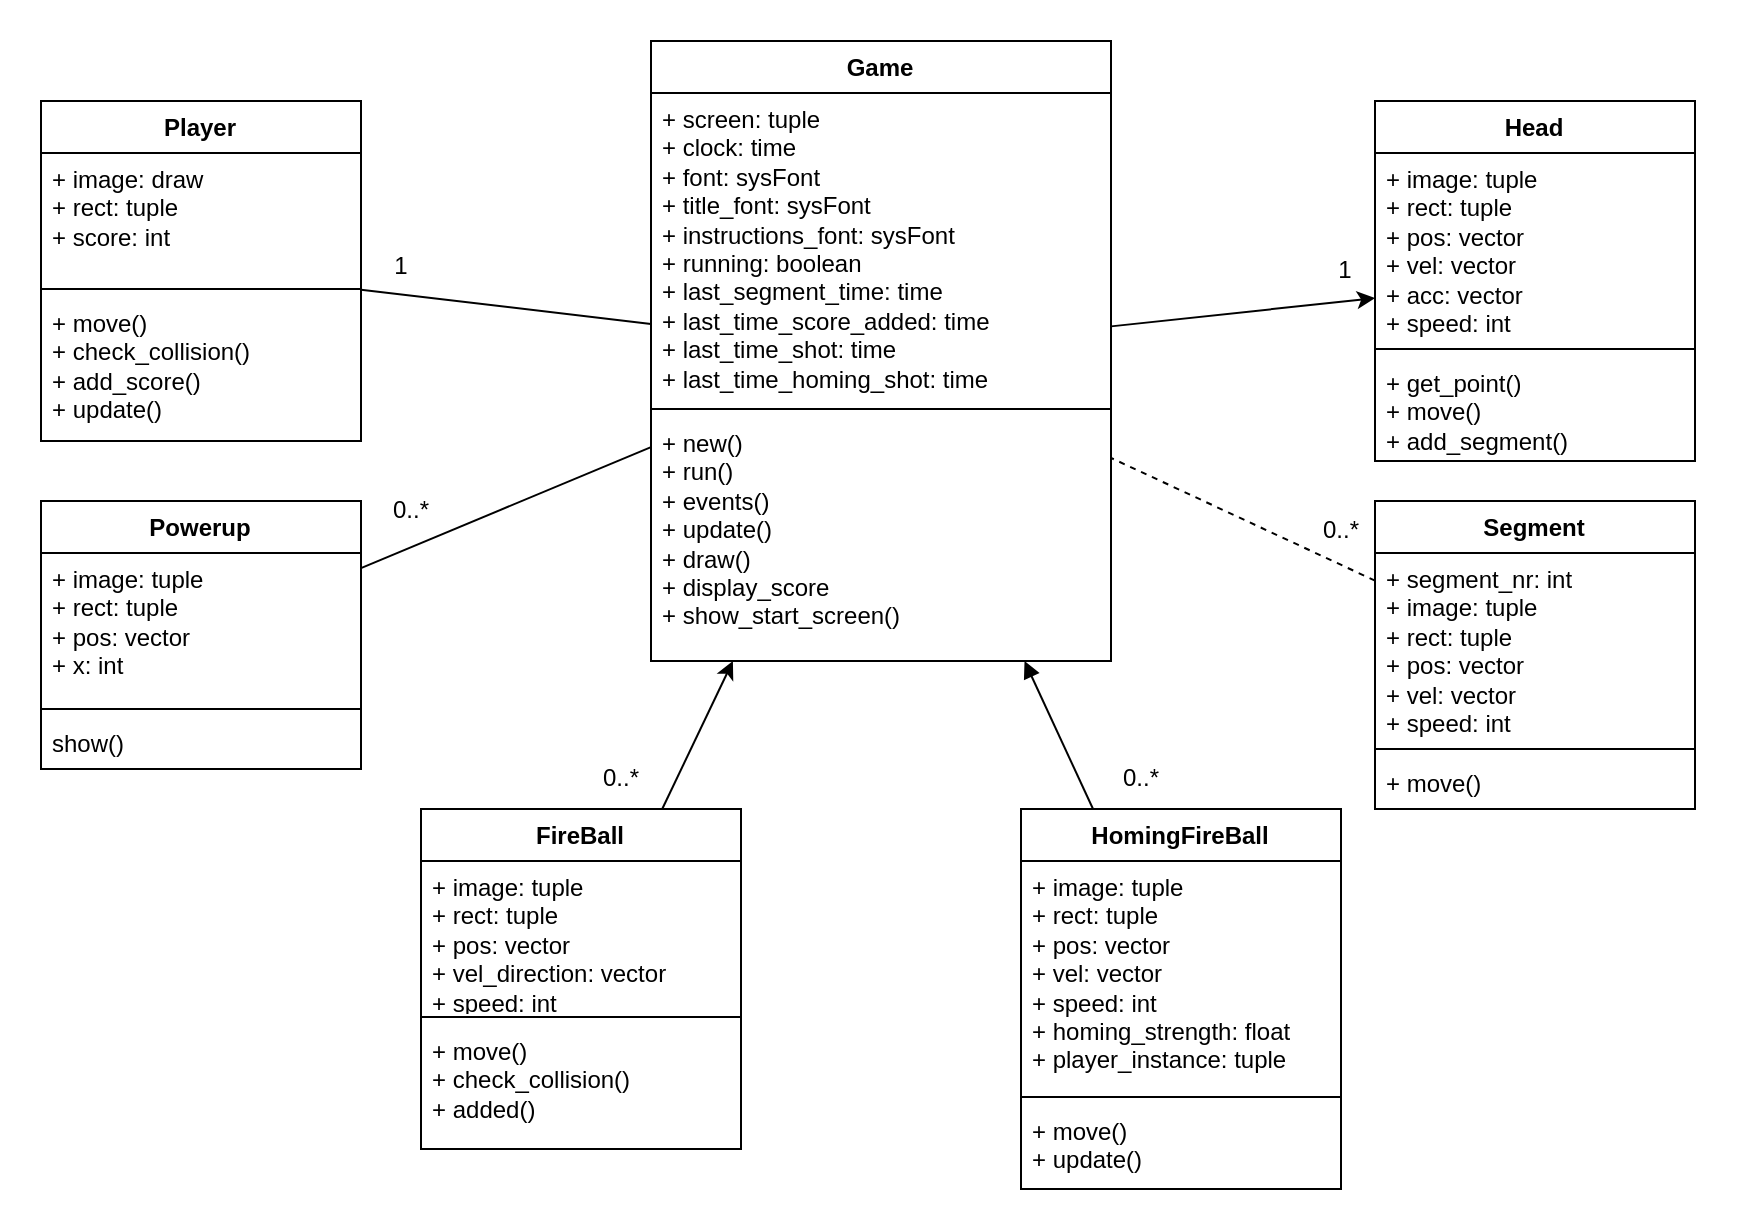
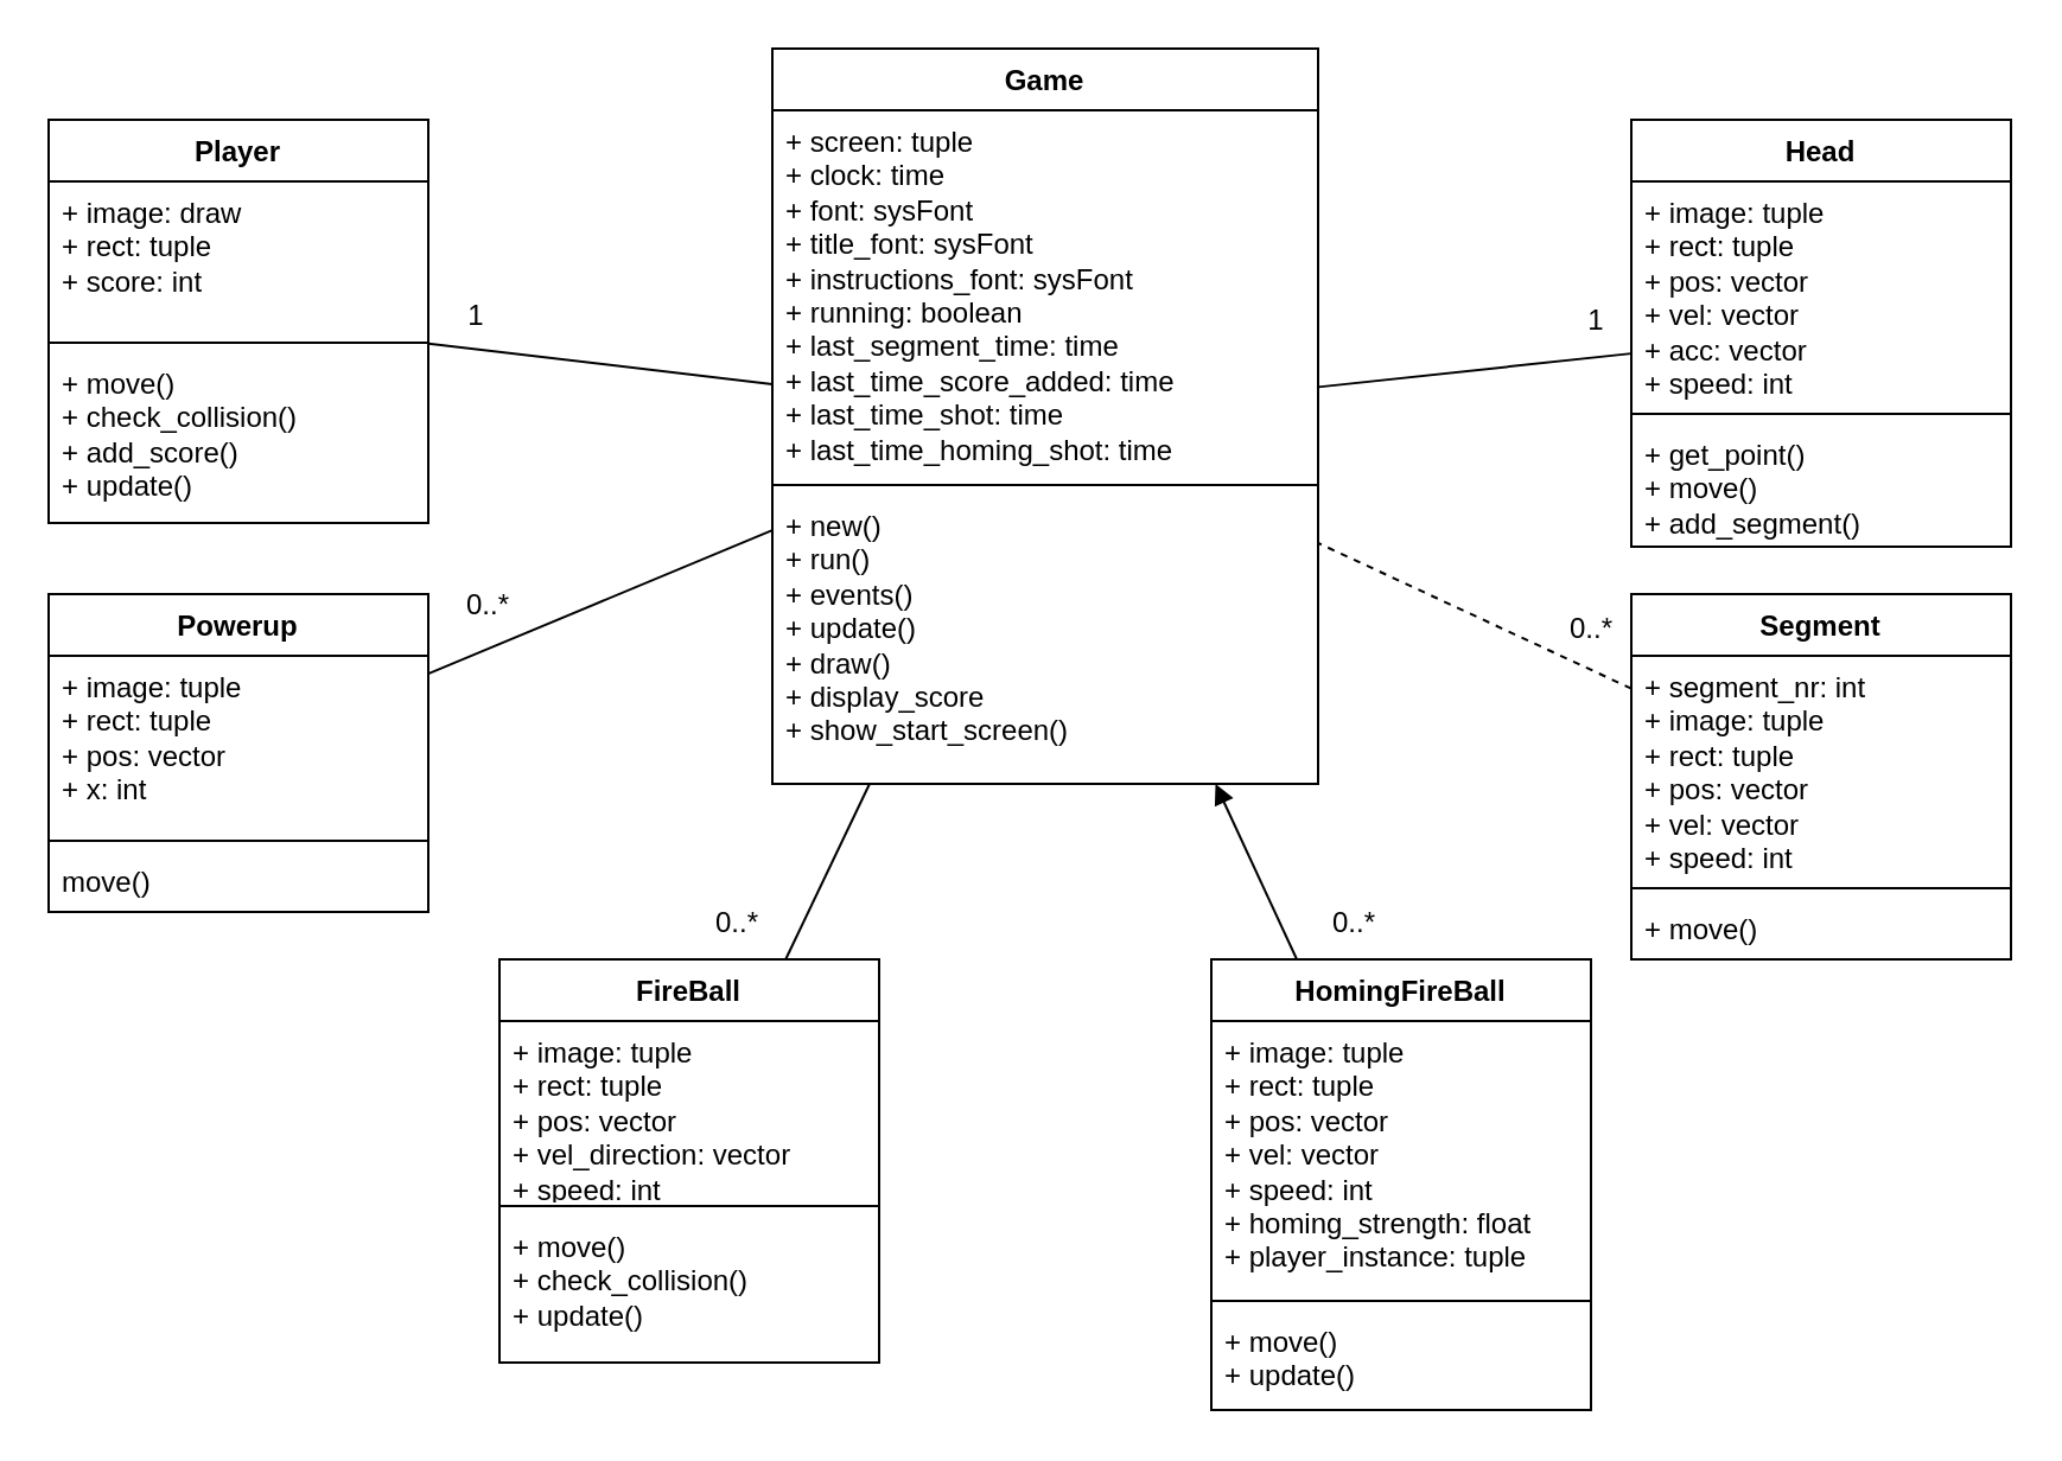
  <mxCell id="0" />
  <mxCell id="1" parent="0" />
  <mxCell id="2" value="Game" style="swimlane;fontStyle=1;align=center;verticalAlign=top;childLayout=stackLayout;horizontal=1;startSize=26;horizontalStack=0;resizeParent=1;resizeParentMax=0;resizeLast=0;collapsible=1;marginBottom=0;whiteSpace=wrap;html=1;" vertex="1" parent="1"><mxGeometry x="325" width="230" height="310" as="geometry" y="20" /></mxCell>
  <mxCell id="3" value="+ screen: tuple&lt;br&gt;+ clock: time&lt;br&gt;+ font: sysFont&lt;br&gt;+ title_font: sysFont&lt;br&gt;+ instructions_font: sysFont&lt;br&gt;+ running: boolean&lt;br&gt;+ last_segment_time: time&lt;br&gt;+ last_time_score_added: time&lt;br&gt;+ last_time_shot: time&lt;br&gt;+ last_time_homing_shot: time" style="text;strokeColor=none;fillColor=none;align=left;verticalAlign=top;spacingLeft=4;spacingRight=4;overflow=hidden;rotatable=0;points=[[0,0.5],[1,0.5]];portConstraint=eastwest;whiteSpace=wrap;html=1;" vertex="1" parent="2"><mxGeometry y="26" width="230" height="154" as="geometry" /></mxCell>
  <mxCell id="4" value="" style="line;strokeWidth=1;fillColor=none;align=left;verticalAlign=middle;spacingTop=-1;spacingLeft=3;spacingRight=3;rotatable=0;labelPosition=right;points=[];portConstraint=eastwest;strokeColor=inherit;" vertex="1" parent="2"><mxGeometry y="180" width="230" height="8" as="geometry" /></mxCell>
  <mxCell id="5" value="+ new()&lt;br&gt;+ run()&lt;br&gt;+ events()&lt;br&gt;+ update()&lt;br&gt;+ draw()&lt;br&gt;+ display_score&lt;br&gt;+ show_start_screen()" style="text;strokeColor=none;fillColor=none;align=left;verticalAlign=top;spacingLeft=4;spacingRight=4;overflow=hidden;rotatable=0;points=[[0,0.5],[1,0.5]];portConstraint=eastwest;whiteSpace=wrap;html=1;" vertex="1" parent="2"><mxGeometry y="188" width="230" height="122" as="geometry" /></mxCell>
  <mxCell id="6" value="Player" style="swimlane;fontStyle=1;align=center;verticalAlign=top;childLayout=stackLayout;horizontal=1;startSize=26;horizontalStack=0;resizeParent=1;resizeParentMax=0;resizeLast=0;collapsible=1;marginBottom=0;whiteSpace=wrap;html=1;" vertex="1" parent="1"><mxGeometry y="50" width="160" height="170" as="geometry" x="20" /></mxCell>
  <mxCell id="7" value="+ image: draw&lt;br&gt;+ rect: tuple&lt;br&gt;+ score: int" style="text;strokeColor=none;fillColor=none;align=left;verticalAlign=top;spacingLeft=4;spacingRight=4;overflow=hidden;rotatable=0;points=[[0,0.5],[1,0.5]];portConstraint=eastwest;whiteSpace=wrap;html=1;" vertex="1" parent="6"><mxGeometry y="26" width="160" height="64" as="geometry" /></mxCell>
  <mxCell id="8" value="" style="line;strokeWidth=1;fillColor=none;align=left;verticalAlign=middle;spacingTop=-1;spacingLeft=3;spacingRight=3;rotatable=0;labelPosition=right;points=[];portConstraint=eastwest;strokeColor=inherit;" vertex="1" parent="6"><mxGeometry y="90" width="160" height="8" as="geometry" /></mxCell>
  <mxCell id="9" value="+ move()&lt;br&gt;+ check_collision()&lt;br&gt;+ add_score()&lt;br&gt;+ update()&lt;br&gt;" style="text;strokeColor=none;fillColor=none;align=left;verticalAlign=top;spacingLeft=4;spacingRight=4;overflow=hidden;rotatable=0;points=[[0,0.5],[1,0.5]];portConstraint=eastwest;whiteSpace=wrap;html=1;" vertex="1" parent="6"><mxGeometry y="98" width="160" height="72" as="geometry" /></mxCell>
  <mxCell id="10" value="Head" style="swimlane;fontStyle=1;align=center;verticalAlign=top;childLayout=stackLayout;horizontal=1;startSize=26;horizontalStack=0;resizeParent=1;resizeParentMax=0;resizeLast=0;collapsible=1;marginBottom=0;whiteSpace=wrap;html=1;" vertex="1" parent="1"><mxGeometry x="687" y="50" width="160" height="180" as="geometry" /></mxCell>
  <mxCell id="11" value="+ image: tuple&lt;br&gt;+ rect: tuple&lt;br&gt;+ pos: vector&lt;br&gt;+ vel: vector&lt;br&gt;+ acc: vector&lt;br&gt;+ speed: int" style="text;strokeColor=none;fillColor=none;align=left;verticalAlign=top;spacingLeft=4;spacingRight=4;overflow=hidden;rotatable=0;points=[[0,0.5],[1,0.5]];portConstraint=eastwest;whiteSpace=wrap;html=1;" vertex="1" parent="10"><mxGeometry y="26" width="160" height="94" as="geometry" /></mxCell>
  <mxCell id="12" value="" style="line;strokeWidth=1;fillColor=none;align=left;verticalAlign=middle;spacingTop=-1;spacingLeft=3;spacingRight=3;rotatable=0;labelPosition=right;points=[];portConstraint=eastwest;strokeColor=inherit;" vertex="1" parent="10"><mxGeometry y="120" width="160" height="8" as="geometry" /></mxCell>
  <mxCell id="13" value="+ get_point()&lt;br&gt;+ move()&lt;br&gt;+ add_segment()" style="text;strokeColor=none;fillColor=none;align=left;verticalAlign=top;spacingLeft=4;spacingRight=4;overflow=hidden;rotatable=0;points=[[0,0.5],[1,0.5]];portConstraint=eastwest;whiteSpace=wrap;html=1;" vertex="1" parent="10"><mxGeometry y="128" width="160" height="52" as="geometry" /></mxCell>
  <mxCell id="14" value="Segment" style="swimlane;fontStyle=1;align=center;verticalAlign=top;childLayout=stackLayout;horizontal=1;startSize=26;horizontalStack=0;resizeParent=1;resizeParentMax=0;resizeLast=0;collapsible=1;marginBottom=0;whiteSpace=wrap;html=1;" vertex="1" parent="1"><mxGeometry x="687" y="250" width="160" height="154" as="geometry" /></mxCell>
  <mxCell id="15" value="+ segment_nr: int&lt;br&gt;+ image: tuple&lt;br&gt;+ rect: tuple&lt;br&gt;+ pos: vector&lt;br&gt;+ vel: vector&lt;br&gt;+ speed: int" style="text;strokeColor=none;fillColor=none;align=left;verticalAlign=top;spacingLeft=4;spacingRight=4;overflow=hidden;rotatable=0;points=[[0,0.5],[1,0.5]];portConstraint=eastwest;whiteSpace=wrap;html=1;" vertex="1" parent="14"><mxGeometry y="26" width="160" height="94" as="geometry" /></mxCell>
  <mxCell id="16" value="" style="line;strokeWidth=1;fillColor=none;align=left;verticalAlign=middle;spacingTop=-1;spacingLeft=3;spacingRight=3;rotatable=0;labelPosition=right;points=[];portConstraint=eastwest;strokeColor=inherit;" vertex="1" parent="14"><mxGeometry y="120" width="160" height="8" as="geometry" /></mxCell>
  <mxCell id="17" value="+ move()" style="text;strokeColor=none;fillColor=none;align=left;verticalAlign=top;spacingLeft=4;spacingRight=4;overflow=hidden;rotatable=0;points=[[0,0.5],[1,0.5]];portConstraint=eastwest;whiteSpace=wrap;html=1;" vertex="1" parent="14"><mxGeometry y="128" width="160" height="26" as="geometry" /></mxCell>
  <mxCell id="18" value="FireBall" style="swimlane;fontStyle=1;align=center;verticalAlign=top;childLayout=stackLayout;horizontal=1;startSize=26;horizontalStack=0;resizeParent=1;resizeParentMax=0;resizeLast=0;collapsible=1;marginBottom=0;whiteSpace=wrap;html=1;" vertex="1" parent="1"><mxGeometry x="210" y="404" width="160" height="170" as="geometry" /></mxCell>
  <mxCell id="19" value="+ image: tuple&lt;br&gt;+ rect: tuple&lt;br&gt;+ pos: vector&lt;br&gt;+ vel_direction: vector&lt;br&gt;+ speed: int" style="text;strokeColor=none;fillColor=none;align=left;verticalAlign=top;spacingLeft=4;spacingRight=4;overflow=hidden;rotatable=0;points=[[0,0.5],[1,0.5]];portConstraint=eastwest;whiteSpace=wrap;html=1;" vertex="1" parent="18"><mxGeometry y="26" width="160" height="74" as="geometry" /></mxCell>
  <mxCell id="20" value="" style="line;strokeWidth=1;fillColor=none;align=left;verticalAlign=middle;spacingTop=-1;spacingLeft=3;spacingRight=3;rotatable=0;labelPosition=right;points=[];portConstraint=eastwest;strokeColor=inherit;" vertex="1" parent="18"><mxGeometry y="100" width="160" height="8" as="geometry" /></mxCell>
- <mxCell id="21" value="+ move()&lt;br&gt;+ check_collision()&lt;br&gt;+ added()" style="text;strokeColor=none;fillColor=none;align=left;verticalAlign=top;spacingLeft=4;spacingRight=4;overflow=hidden;rotatable=0;points=[[0,0.5],[1,0.5]];portConstraint=eastwest;whiteSpace=wrap;html=1;" vertex="1" parent="18"><mxGeometry y="108" width="160" height="62" as="geometry" /></mxCell>
+ <mxCell id="21" value="+ move()&lt;br&gt;+ check_collision()&lt;br&gt;+ update()" style="text;strokeColor=none;fillColor=none;align=left;verticalAlign=top;spacingLeft=4;spacingRight=4;overflow=hidden;rotatable=0;points=[[0,0.5],[1,0.5]];portConstraint=eastwest;whiteSpace=wrap;html=1;" vertex="1" parent="18"><mxGeometry y="108" width="160" height="62" as="geometry" /></mxCell>
  <mxCell id="22" value="HomingFireBall" style="swimlane;fontStyle=1;align=center;verticalAlign=top;childLayout=stackLayout;horizontal=1;startSize=26;horizontalStack=0;resizeParent=1;resizeParentMax=0;resizeLast=0;collapsible=1;marginBottom=0;whiteSpace=wrap;html=1;" vertex="1" parent="1"><mxGeometry x="510" y="404" width="160" height="190" as="geometry" /></mxCell>
  <mxCell id="23" value="+ image: tuple&lt;br&gt;+ rect: tuple&lt;br&gt;+ pos: vector&lt;br&gt;+ vel: vector&lt;br&gt;+ speed: int&lt;br&gt;+ homing_strength: float&lt;br&gt;+ player_instance: tuple" style="text;strokeColor=none;fillColor=none;align=left;verticalAlign=top;spacingLeft=4;spacingRight=4;overflow=hidden;rotatable=0;points=[[0,0.5],[1,0.5]];portConstraint=eastwest;whiteSpace=wrap;html=1;" vertex="1" parent="22"><mxGeometry y="26" width="160" height="114" as="geometry" /></mxCell>
  <mxCell id="24" value="" style="line;strokeWidth=1;fillColor=none;align=left;verticalAlign=middle;spacingTop=-1;spacingLeft=3;spacingRight=3;rotatable=0;labelPosition=right;points=[];portConstraint=eastwest;strokeColor=inherit;" vertex="1" parent="22"><mxGeometry y="140" width="160" height="8" as="geometry" /></mxCell>
  <mxCell id="25" value="+ move()&lt;br&gt;+ update()" style="text;strokeColor=none;fillColor=none;align=left;verticalAlign=top;spacingLeft=4;spacingRight=4;overflow=hidden;rotatable=0;points=[[0,0.5],[1,0.5]];portConstraint=eastwest;whiteSpace=wrap;html=1;" vertex="1" parent="22"><mxGeometry y="148" width="160" height="42" as="geometry" /></mxCell>
  <mxCell id="26" value="Powerup" style="swimlane;fontStyle=1;align=center;verticalAlign=top;childLayout=stackLayout;horizontal=1;startSize=26;horizontalStack=0;resizeParent=1;resizeParentMax=0;resizeLast=0;collapsible=1;marginBottom=0;whiteSpace=wrap;html=1;" vertex="1" parent="1"><mxGeometry y="250" width="160" height="134" as="geometry" x="20" /></mxCell>
  <mxCell id="27" value="+ image: tuple&lt;br&gt;+ rect: tuple&lt;br&gt;+ pos: vector&lt;br&gt;+ x: int" style="text;strokeColor=none;fillColor=none;align=left;verticalAlign=top;spacingLeft=4;spacingRight=4;overflow=hidden;rotatable=0;points=[[0,0.5],[1,0.5]];portConstraint=eastwest;whiteSpace=wrap;html=1;" vertex="1" parent="26"><mxGeometry y="26" width="160" height="74" as="geometry" /></mxCell>
  <mxCell id="28" value="" style="line;strokeWidth=1;fillColor=none;align=left;verticalAlign=middle;spacingTop=-1;spacingLeft=3;spacingRight=3;rotatable=0;labelPosition=right;points=[];portConstraint=eastwest;strokeColor=inherit;" vertex="1" parent="26"><mxGeometry y="100" width="160" height="8" as="geometry" /></mxCell>
- <mxCell id="29" value="show()" style="text;strokeColor=none;fillColor=none;align=left;verticalAlign=top;spacingLeft=4;spacingRight=4;overflow=hidden;rotatable=0;points=[[0,0.5],[1,0.5]];portConstraint=eastwest;whiteSpace=wrap;html=1;" vertex="1" parent="26"><mxGeometry y="108" width="160" height="26" as="geometry" /></mxCell>
+ <mxCell id="29" value="move()" style="text;strokeColor=none;fillColor=none;align=left;verticalAlign=top;spacingLeft=4;spacingRight=4;overflow=hidden;rotatable=0;points=[[0,0.5],[1,0.5]];portConstraint=eastwest;whiteSpace=wrap;html=1;" vertex="1" parent="26"><mxGeometry y="108" width="160" height="26" as="geometry" /></mxCell>
  <mxCell id="30" value="" style="endArrow=none;html=1;rounded=0;" edge="1" parent="1" source="2" target="6"><mxGeometry width="50" height="50" relative="1" as="geometry"><mxPoint x="490" y="260" as="sourcePoint" /><mxPoint x="540" y="210" as="targetPoint" /></mxGeometry></mxCell>
  <mxCell id="31" value="" style="endArrow=none;html=1;rounded=0;" edge="1" parent="1" source="26" target="2"><mxGeometry width="50" height="50" relative="1" as="geometry"><mxPoint x="350" y="190" as="sourcePoint" /><mxPoint x="400" y="140" as="targetPoint" /></mxGeometry></mxCell>
  <mxCell id="32" value="" style="endArrow=none;html=1;rounded=0;dashed=1;" edge="1" parent="1" source="14" target="2"><mxGeometry width="50" height="50" relative="1" as="geometry"><mxPoint x="350" y="440" as="sourcePoint" /><mxPoint x="400" y="390" as="targetPoint" /></mxGeometry></mxCell>
  <mxCell id="33" value="" style="endArrow=block;html=1;rounded=0;" edge="1" parent="1" source="22" target="2"><mxGeometry width="50" height="50" relative="1" as="geometry"><mxPoint x="350" y="440" as="sourcePoint" /><mxPoint x="400" y="390" as="targetPoint" /></mxGeometry></mxCell>
- <mxCell id="34" value="" style="endArrow=classic;html=1;rounded=0;" edge="1" parent="1" source="18" target="2"><mxGeometry width="50" height="50" relative="1" as="geometry"><mxPoint x="350" y="440" as="sourcePoint" /><mxPoint x="400" y="390" as="targetPoint" /></mxGeometry></mxCell>
- <mxCell id="35" value="" style="endArrow=classic;html=1;rounded=0;" edge="1" parent="1" source="2" target="10"><mxGeometry width="50" height="50" relative="1" as="geometry"><mxPoint x="670" y="250" as="sourcePoint" /><mxPoint x="720" y="200" as="targetPoint" /></mxGeometry></mxCell>
+ <mxCell id="34" value="" style="endArrow=none;html=1;rounded=0;" edge="1" parent="1" source="18" target="2"><mxGeometry width="50" height="50" relative="1" as="geometry"><mxPoint x="350" y="440" as="sourcePoint" /><mxPoint x="400" y="390" as="targetPoint" /></mxGeometry></mxCell>
+ <mxCell id="35" value="" style="endArrow=none;html=1;rounded=0;" edge="1" parent="1" source="2" target="10"><mxGeometry width="50" height="50" relative="1" as="geometry"><mxPoint x="670" y="250" as="sourcePoint" /><mxPoint x="720" y="200" as="targetPoint" /></mxGeometry></mxCell>
  <mxCell id="36" value="1" style="text;html=1;align=center;verticalAlign=middle;resizable=0;points=[];autosize=1;strokeColor=none;fillColor=none;" vertex="1" parent="1"><mxGeometry x="185" y="118" width="30" height="30" as="geometry" /></mxCell>
  <mxCell id="37" value="0..*" style="text;html=1;align=center;verticalAlign=middle;resizable=0;points=[];autosize=1;strokeColor=none;fillColor=none;" vertex="1" parent="1"><mxGeometry x="185" y="240" width="40" height="30" as="geometry" /></mxCell>
  <mxCell id="38" value="0..*" style="text;html=1;align=center;verticalAlign=middle;resizable=0;points=[];autosize=1;strokeColor=none;fillColor=none;" vertex="1" parent="1"><mxGeometry x="290" y="374" width="40" height="30" as="geometry" /></mxCell>
  <mxCell id="39" value="0..*" style="text;html=1;align=center;verticalAlign=middle;resizable=0;points=[];autosize=1;strokeColor=none;fillColor=none;" vertex="1" parent="1"><mxGeometry x="550" y="374" width="40" height="30" as="geometry" /></mxCell>
  <mxCell id="40" value="0..*" style="text;html=1;align=center;verticalAlign=middle;resizable=0;points=[];autosize=1;strokeColor=none;fillColor=none;" vertex="1" parent="1"><mxGeometry x="650" y="250" width="40" height="30" as="geometry" /></mxCell>
  <mxCell id="41" value="1" style="text;html=1;align=center;verticalAlign=middle;resizable=0;points=[];autosize=1;strokeColor=none;fillColor=none;" vertex="1" parent="1"><mxGeometry x="657" y="120" width="30" height="30" as="geometry" /></mxCell>
